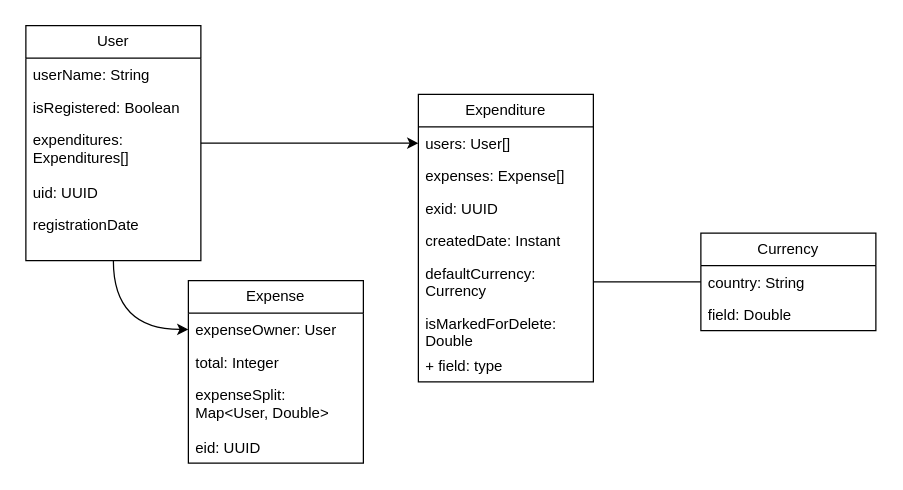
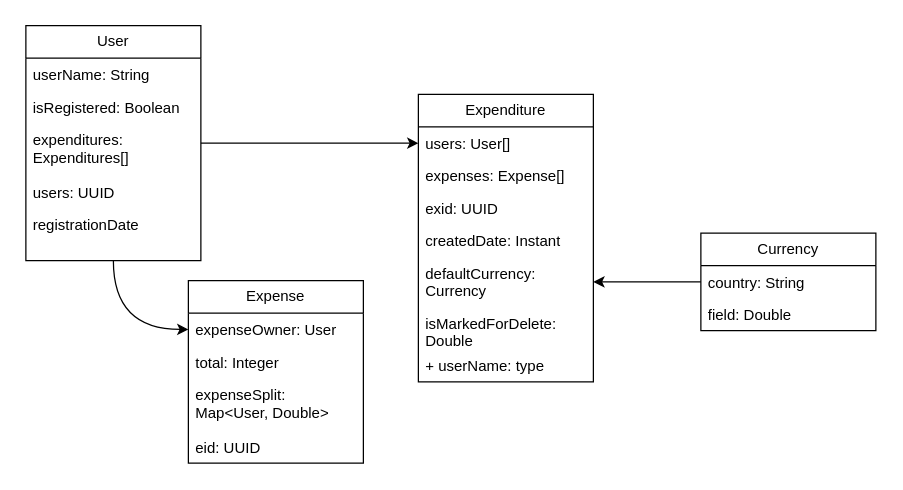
  <mxCell id="0" />
  <mxCell id="1" parent="0" />
  <mxCell id="2" value="Expenditure" style="swimlane;fontStyle=0;childLayout=stackLayout;horizontal=1;startSize=26;fillColor=none;horizontalStack=0;resizeParent=1;resizeParentMax=0;resizeLast=0;collapsible=1;marginBottom=0;whiteSpace=wrap;html=1;" parent="1" vertex="1"><mxGeometry x="334" y="75" width="140" height="230" as="geometry" /></mxCell>
  <mxCell id="3" value="users: User[]" style="text;strokeColor=none;fillColor=none;align=left;verticalAlign=top;spacingLeft=4;spacingRight=4;overflow=hidden;rotatable=0;points=[[0,0.5],[1,0.5]];portConstraint=eastwest;whiteSpace=wrap;html=1;" parent="2" vertex="1"><mxGeometry y="26" width="140" height="26" as="geometry" /></mxCell>
  <mxCell id="4" value="expenses: Expense[]" style="text;strokeColor=none;fillColor=none;align=left;verticalAlign=top;spacingLeft=4;spacingRight=4;overflow=hidden;rotatable=0;points=[[0,0.5],[1,0.5]];portConstraint=eastwest;whiteSpace=wrap;html=1;" parent="2" vertex="1"><mxGeometry y="52" width="140" height="26" as="geometry" /></mxCell>
  <mxCell id="5" value="exid: UUID" style="text;strokeColor=none;fillColor=none;align=left;verticalAlign=top;spacingLeft=4;spacingRight=4;overflow=hidden;rotatable=0;points=[[0,0.5],[1,0.5]];portConstraint=eastwest;whiteSpace=wrap;html=1;" parent="2" vertex="1"><mxGeometry y="78" width="140" height="26" as="geometry" /></mxCell>
  <mxCell id="6" value="createdDate: Instant" style="text;strokeColor=none;fillColor=none;align=left;verticalAlign=top;spacingLeft=4;spacingRight=4;overflow=hidden;rotatable=0;points=[[0,0.5],[1,0.5]];portConstraint=eastwest;whiteSpace=wrap;html=1;" parent="2" vertex="1"><mxGeometry y="104" width="140" height="26" as="geometry" /></mxCell>
  <mxCell id="7" value="defaultCurrency: Currency" style="text;strokeColor=none;fillColor=none;align=left;verticalAlign=top;spacingLeft=4;spacingRight=4;overflow=hidden;rotatable=0;points=[[0,0.5],[1,0.5]];portConstraint=eastwest;whiteSpace=wrap;html=1;" parent="2" vertex="1"><mxGeometry y="130" width="140" height="40" as="geometry" /></mxCell>
  <mxCell id="8" value="isMarkedForDelete: Double&lt;div&gt;&lt;br&gt;&lt;/div&gt;" style="text;strokeColor=none;fillColor=none;align=left;verticalAlign=top;spacingLeft=4;spacingRight=4;overflow=hidden;rotatable=0;points=[[0,0.5],[1,0.5]];portConstraint=eastwest;whiteSpace=wrap;html=1;" parent="2" vertex="1"><mxGeometry y="170" width="140" height="34" as="geometry" /></mxCell>
- <mxCell id="9" value="+ field: type" style="text;strokeColor=none;fillColor=none;align=left;verticalAlign=top;spacingLeft=4;spacingRight=4;overflow=hidden;rotatable=0;points=[[0,0.5],[1,0.5]];portConstraint=eastwest;whiteSpace=wrap;html=1;" parent="2" vertex="1"><mxGeometry y="204" width="140" height="26" as="geometry" /></mxCell>
+ <mxCell id="9" value="+ userName: type" style="text;strokeColor=none;fillColor=none;align=left;verticalAlign=top;spacingLeft=4;spacingRight=4;overflow=hidden;rotatable=0;points=[[0,0.5],[1,0.5]];portConstraint=eastwest;whiteSpace=wrap;html=1;" parent="2" vertex="1"><mxGeometry y="204" width="140" height="26" as="geometry" /></mxCell>
  <mxCell id="10" style="edgeStyle=orthogonalEdgeStyle;rounded=0;orthogonalLoop=1;jettySize=auto;html=1;entryX=0;entryY=0.5;entryDx=0;entryDy=0;curved=1;" parent="1" source="12" target="3" edge="1"><mxGeometry relative="1" as="geometry" /></mxCell>
  <mxCell id="11" style="edgeStyle=orthogonalEdgeStyle;rounded=0;orthogonalLoop=1;jettySize=auto;html=1;entryX=0;entryY=0.5;entryDx=0;entryDy=0;curved=1;" parent="1" source="12" target="19" edge="1"><mxGeometry relative="1" as="geometry" /></mxCell>
  <mxCell id="12" value="User" style="swimlane;fontStyle=0;childLayout=stackLayout;horizontal=1;startSize=26;fillColor=none;horizontalStack=0;resizeParent=1;resizeParentMax=0;resizeLast=0;collapsible=1;marginBottom=0;whiteSpace=wrap;html=1;" parent="1" vertex="1"><mxGeometry x="20" y="20" width="140" height="188" as="geometry" /></mxCell>
  <mxCell id="13" value="userName: String" style="text;strokeColor=none;fillColor=none;align=left;verticalAlign=top;spacingLeft=4;spacingRight=4;overflow=hidden;rotatable=0;points=[[0,0.5],[1,0.5]];portConstraint=eastwest;whiteSpace=wrap;html=1;" parent="12" vertex="1"><mxGeometry y="26" width="140" height="26" as="geometry" /></mxCell>
  <mxCell id="14" value="isRegistered: Boolean" style="text;strokeColor=none;fillColor=none;align=left;verticalAlign=top;spacingLeft=4;spacingRight=4;overflow=hidden;rotatable=0;points=[[0,0.5],[1,0.5]];portConstraint=eastwest;whiteSpace=wrap;html=1;" parent="12" vertex="1"><mxGeometry y="52" width="140" height="26" as="geometry" /></mxCell>
  <mxCell id="15" value="expenditures: Expenditures[]" style="text;strokeColor=none;fillColor=none;align=left;verticalAlign=top;spacingLeft=4;spacingRight=4;overflow=hidden;rotatable=0;points=[[0,0.5],[1,0.5]];portConstraint=eastwest;whiteSpace=wrap;html=1;" parent="12" vertex="1"><mxGeometry y="78" width="140" height="42" as="geometry" /></mxCell>
- <mxCell id="16" value="uid: UUID" style="text;strokeColor=none;fillColor=none;align=left;verticalAlign=top;spacingLeft=4;spacingRight=4;overflow=hidden;rotatable=0;points=[[0,0.5],[1,0.5]];portConstraint=eastwest;whiteSpace=wrap;html=1;" parent="12" vertex="1"><mxGeometry y="120" width="140" height="26" as="geometry" /></mxCell>
+ <mxCell id="16" value="users: UUID" style="text;strokeColor=none;fillColor=none;align=left;verticalAlign=top;spacingLeft=4;spacingRight=4;overflow=hidden;rotatable=0;points=[[0,0.5],[1,0.5]];portConstraint=eastwest;whiteSpace=wrap;html=1;" parent="12" vertex="1"><mxGeometry y="120" width="140" height="26" as="geometry" /></mxCell>
  <mxCell id="17" value="registrationDate" style="text;strokeColor=none;fillColor=none;align=left;verticalAlign=top;spacingLeft=4;spacingRight=4;overflow=hidden;rotatable=0;points=[[0,0.5],[1,0.5]];portConstraint=eastwest;whiteSpace=wrap;html=1;" vertex="1" parent="12"><mxGeometry y="146" width="140" height="42" as="geometry" /></mxCell>
  <mxCell id="18" value="Expense" style="swimlane;fontStyle=0;childLayout=stackLayout;horizontal=1;startSize=26;fillColor=none;horizontalStack=0;resizeParent=1;resizeParentMax=0;resizeLast=0;collapsible=1;marginBottom=0;whiteSpace=wrap;html=1;" parent="1" vertex="1"><mxGeometry x="150" y="224" width="140" height="146" as="geometry" /></mxCell>
  <mxCell id="19" value="expenseOwner: User" style="text;strokeColor=none;fillColor=none;align=left;verticalAlign=top;spacingLeft=4;spacingRight=4;overflow=hidden;rotatable=0;points=[[0,0.5],[1,0.5]];portConstraint=eastwest;whiteSpace=wrap;html=1;" parent="18" vertex="1"><mxGeometry y="26" width="140" height="26" as="geometry" /></mxCell>
  <mxCell id="20" value="total: Integer" style="text;strokeColor=none;fillColor=none;align=left;verticalAlign=top;spacingLeft=4;spacingRight=4;overflow=hidden;rotatable=0;points=[[0,0.5],[1,0.5]];portConstraint=eastwest;whiteSpace=wrap;html=1;" parent="18" vertex="1"><mxGeometry y="52" width="140" height="26" as="geometry" /></mxCell>
  <mxCell id="21" value="expenseSplit: Map&amp;lt;User, Double&amp;gt;" style="text;strokeColor=none;fillColor=none;align=left;verticalAlign=top;spacingLeft=4;spacingRight=4;overflow=hidden;rotatable=0;points=[[0,0.5],[1,0.5]];portConstraint=eastwest;whiteSpace=wrap;html=1;" parent="18" vertex="1"><mxGeometry y="78" width="140" height="42" as="geometry" /></mxCell>
  <mxCell id="22" value="eid: UUID" style="text;strokeColor=none;fillColor=none;align=left;verticalAlign=top;spacingLeft=4;spacingRight=4;overflow=hidden;rotatable=0;points=[[0,0.5],[1,0.5]];portConstraint=eastwest;whiteSpace=wrap;html=1;" parent="18" vertex="1"><mxGeometry y="120" width="140" height="26" as="geometry" /></mxCell>
- <mxCell id="23" style="edgeStyle=orthogonalEdgeStyle;rounded=0;orthogonalLoop=1;jettySize=auto;html=1;entryX=1;entryY=0.5;entryDx=0;entryDy=0;curved=1;endArrow=none;" parent="1" source="24" target="7" edge="1"><mxGeometry relative="1" as="geometry" /></mxCell>
+ <mxCell id="23" style="edgeStyle=orthogonalEdgeStyle;rounded=0;orthogonalLoop=1;jettySize=auto;html=1;entryX=1;entryY=0.5;entryDx=0;entryDy=0;curved=1;" parent="1" source="24" target="7" edge="1"><mxGeometry relative="1" as="geometry" /></mxCell>
  <mxCell id="24" value="Currency" style="swimlane;fontStyle=0;childLayout=stackLayout;horizontal=1;startSize=26;fillColor=none;horizontalStack=0;resizeParent=1;resizeParentMax=0;resizeLast=0;collapsible=1;marginBottom=0;whiteSpace=wrap;html=1;" parent="1" vertex="1"><mxGeometry x="560" y="186" width="140" height="78" as="geometry" /></mxCell>
  <mxCell id="25" value="country: String" style="text;strokeColor=none;fillColor=none;align=left;verticalAlign=top;spacingLeft=4;spacingRight=4;overflow=hidden;rotatable=0;points=[[0,0.5],[1,0.5]];portConstraint=eastwest;whiteSpace=wrap;html=1;" parent="24" vertex="1"><mxGeometry y="26" width="140" height="26" as="geometry" /></mxCell>
  <mxCell id="26" value="field: Double" style="text;strokeColor=none;fillColor=none;align=left;verticalAlign=top;spacingLeft=4;spacingRight=4;overflow=hidden;rotatable=0;points=[[0,0.5],[1,0.5]];portConstraint=eastwest;whiteSpace=wrap;html=1;" parent="24" vertex="1"><mxGeometry y="52" width="140" height="26" as="geometry" /></mxCell>
